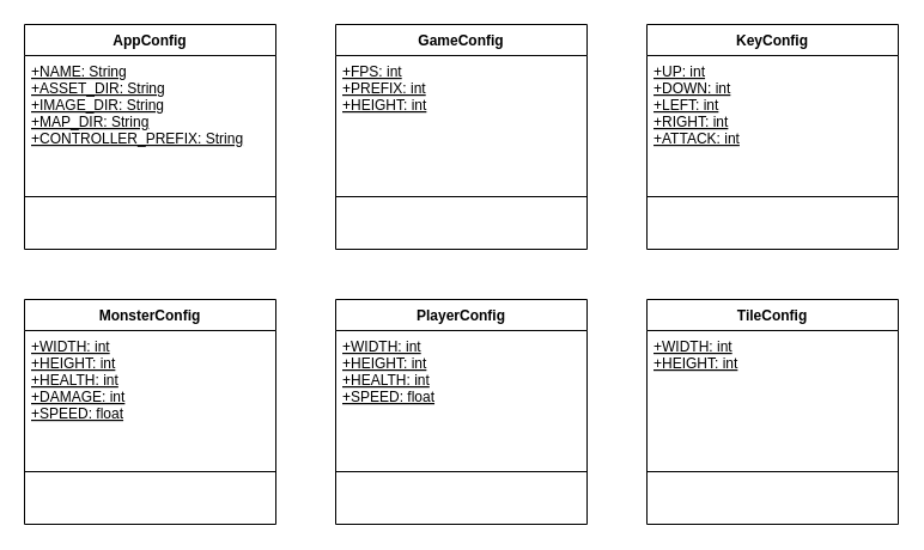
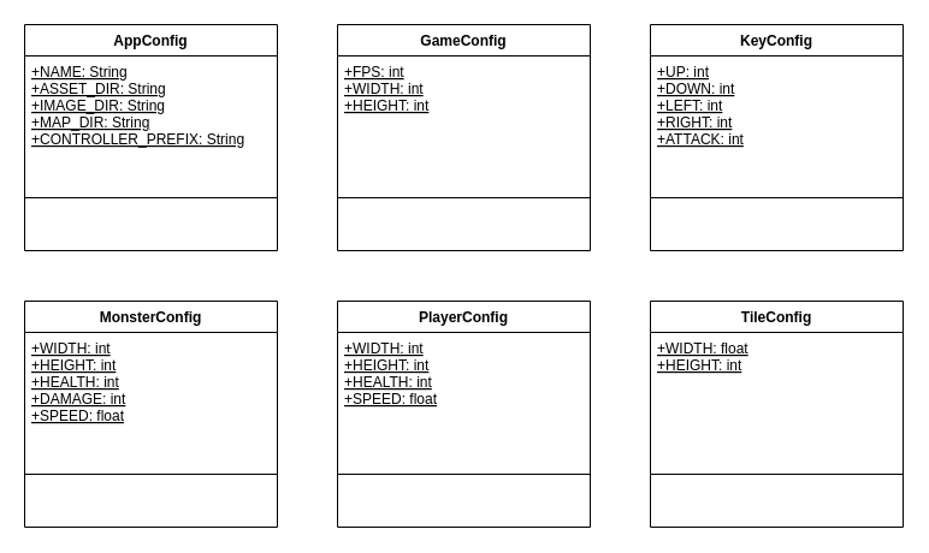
  <mxCell id="0" />
  <mxCell id="1" parent="0" />
  <mxCell id="2" value="GameConfig" style="swimlane;fontStyle=1;align=center;verticalAlign=top;childLayout=stackLayout;horizontal=1;startSize=26;horizontalStack=0;resizeParent=1;resizeParentMax=0;resizeLast=0;collapsible=1;marginBottom=0;" vertex="1" parent="1"><mxGeometry x="280" y="20" width="210" height="188" as="geometry" /></mxCell>
- <mxCell id="3" value="+FPS: int&#10;+PREFIX: int&#10;+HEIGHT: int" style="text;strokeColor=none;fillColor=none;align=left;verticalAlign=top;spacingLeft=4;spacingRight=4;overflow=hidden;rotatable=0;points=[[0,0.5],[1,0.5]];portConstraint=eastwest;fontStyle=4" vertex="1" parent="2"><mxGeometry y="26" width="210" height="74" as="geometry" /></mxCell>
+ <mxCell id="3" value="+FPS: int&#10;+WIDTH: int&#10;+HEIGHT: int" style="text;strokeColor=none;fillColor=none;align=left;verticalAlign=top;spacingLeft=4;spacingRight=4;overflow=hidden;rotatable=0;points=[[0,0.5],[1,0.5]];portConstraint=eastwest;fontStyle=4" vertex="1" parent="2"><mxGeometry y="26" width="210" height="74" as="geometry" /></mxCell>
  <mxCell id="4" value="" style="line;strokeWidth=1;fillColor=none;align=left;verticalAlign=middle;spacingTop=-1;spacingLeft=3;spacingRight=3;rotatable=0;labelPosition=right;points=[];portConstraint=eastwest;" vertex="1" parent="2"><mxGeometry y="100" width="210" height="88" as="geometry" /></mxCell>
  <mxCell id="5" value="AppConfig" style="swimlane;fontStyle=1;align=center;verticalAlign=top;childLayout=stackLayout;horizontal=1;startSize=26;horizontalStack=0;resizeParent=1;resizeParentMax=0;resizeLast=0;collapsible=1;marginBottom=0;" vertex="1" parent="1"><mxGeometry x="20" y="20" width="210" height="188" as="geometry" /></mxCell>
  <mxCell id="6" value="+NAME: String&#10;+ASSET_DIR: String&#10;+IMAGE_DIR: String&#10;+MAP_DIR: String&#10;+CONTROLLER_PREFIX: String" style="text;strokeColor=none;fillColor=none;align=left;verticalAlign=top;spacingLeft=4;spacingRight=4;overflow=hidden;rotatable=0;points=[[0,0.5],[1,0.5]];portConstraint=eastwest;fontStyle=4" vertex="1" parent="5"><mxGeometry y="26" width="210" height="74" as="geometry" /></mxCell>
  <mxCell id="7" value="" style="line;strokeWidth=1;fillColor=none;align=left;verticalAlign=middle;spacingTop=-1;spacingLeft=3;spacingRight=3;rotatable=0;labelPosition=right;points=[];portConstraint=eastwest;" vertex="1" parent="5"><mxGeometry y="100" width="210" height="88" as="geometry" /></mxCell>
  <mxCell id="8" value="KeyConfig" style="swimlane;fontStyle=1;align=center;verticalAlign=top;childLayout=stackLayout;horizontal=1;startSize=26;horizontalStack=0;resizeParent=1;resizeParentMax=0;resizeLast=0;collapsible=1;marginBottom=0;" vertex="1" parent="1"><mxGeometry x="540" y="20" width="210" height="188" as="geometry" /></mxCell>
  <mxCell id="9" value="+UP: int&#10;+DOWN: int&#10;+LEFT: int&#10;+RIGHT: int&#10;+ATTACK: int" style="text;strokeColor=none;fillColor=none;align=left;verticalAlign=top;spacingLeft=4;spacingRight=4;overflow=hidden;rotatable=0;points=[[0,0.5],[1,0.5]];portConstraint=eastwest;fontStyle=4" vertex="1" parent="8"><mxGeometry y="26" width="210" height="74" as="geometry" /></mxCell>
  <mxCell id="10" value="" style="line;strokeWidth=1;fillColor=none;align=left;verticalAlign=middle;spacingTop=-1;spacingLeft=3;spacingRight=3;rotatable=0;labelPosition=right;points=[];portConstraint=eastwest;" vertex="1" parent="8"><mxGeometry y="100" width="210" height="88" as="geometry" /></mxCell>
  <mxCell id="11" value="MonsterConfig" style="swimlane;fontStyle=1;align=center;verticalAlign=top;childLayout=stackLayout;horizontal=1;startSize=26;horizontalStack=0;resizeParent=1;resizeParentMax=0;resizeLast=0;collapsible=1;marginBottom=0;" vertex="1" parent="1"><mxGeometry x="20" y="250" width="210" height="188" as="geometry" /></mxCell>
  <mxCell id="12" value="+WIDTH: int&#10;+HEIGHT: int&#10;+HEALTH: int&#10;+DAMAGE: int&#10;+SPEED: float&#10;" style="text;strokeColor=none;fillColor=none;align=left;verticalAlign=top;spacingLeft=4;spacingRight=4;overflow=hidden;rotatable=0;points=[[0,0.5],[1,0.5]];portConstraint=eastwest;fontStyle=4" vertex="1" parent="11"><mxGeometry y="26" width="210" height="74" as="geometry" /></mxCell>
  <mxCell id="13" value="" style="line;strokeWidth=1;fillColor=none;align=left;verticalAlign=middle;spacingTop=-1;spacingLeft=3;spacingRight=3;rotatable=0;labelPosition=right;points=[];portConstraint=eastwest;" vertex="1" parent="11"><mxGeometry y="100" width="210" height="88" as="geometry" /></mxCell>
  <mxCell id="14" value="PlayerConfig" style="swimlane;fontStyle=1;align=center;verticalAlign=top;childLayout=stackLayout;horizontal=1;startSize=26;horizontalStack=0;resizeParent=1;resizeParentMax=0;resizeLast=0;collapsible=1;marginBottom=0;" vertex="1" parent="1"><mxGeometry x="280" y="250" width="210" height="188" as="geometry" /></mxCell>
  <mxCell id="15" value="+WIDTH: int&#10;+HEIGHT: int&#10;+HEALTH: int&#10;+SPEED: float&#10;" style="text;strokeColor=none;fillColor=none;align=left;verticalAlign=top;spacingLeft=4;spacingRight=4;overflow=hidden;rotatable=0;points=[[0,0.5],[1,0.5]];portConstraint=eastwest;fontStyle=4" vertex="1" parent="14"><mxGeometry y="26" width="210" height="74" as="geometry" /></mxCell>
  <mxCell id="16" value="" style="line;strokeWidth=1;fillColor=none;align=left;verticalAlign=middle;spacingTop=-1;spacingLeft=3;spacingRight=3;rotatable=0;labelPosition=right;points=[];portConstraint=eastwest;" vertex="1" parent="14"><mxGeometry y="100" width="210" height="88" as="geometry" /></mxCell>
  <mxCell id="17" value="TileConfig" style="swimlane;fontStyle=1;align=center;verticalAlign=top;childLayout=stackLayout;horizontal=1;startSize=26;horizontalStack=0;resizeParent=1;resizeParentMax=0;resizeLast=0;collapsible=1;marginBottom=0;" vertex="1" parent="1"><mxGeometry x="540" y="250" width="210" height="188" as="geometry" /></mxCell>
- <mxCell id="18" value="+WIDTH: int&#10;+HEIGHT: int" style="text;strokeColor=none;fillColor=none;align=left;verticalAlign=top;spacingLeft=4;spacingRight=4;overflow=hidden;rotatable=0;points=[[0,0.5],[1,0.5]];portConstraint=eastwest;fontStyle=4" vertex="1" parent="17"><mxGeometry y="26" width="210" height="74" as="geometry" /></mxCell>
+ <mxCell id="18" value="+WIDTH: float&#10;+HEIGHT: int" style="text;strokeColor=none;fillColor=none;align=left;verticalAlign=top;spacingLeft=4;spacingRight=4;overflow=hidden;rotatable=0;points=[[0,0.5],[1,0.5]];portConstraint=eastwest;fontStyle=4" vertex="1" parent="17"><mxGeometry y="26" width="210" height="74" as="geometry" /></mxCell>
  <mxCell id="19" value="" style="line;strokeWidth=1;fillColor=none;align=left;verticalAlign=middle;spacingTop=-1;spacingLeft=3;spacingRight=3;rotatable=0;labelPosition=right;points=[];portConstraint=eastwest;" vertex="1" parent="17"><mxGeometry y="100" width="210" height="88" as="geometry" /></mxCell>
